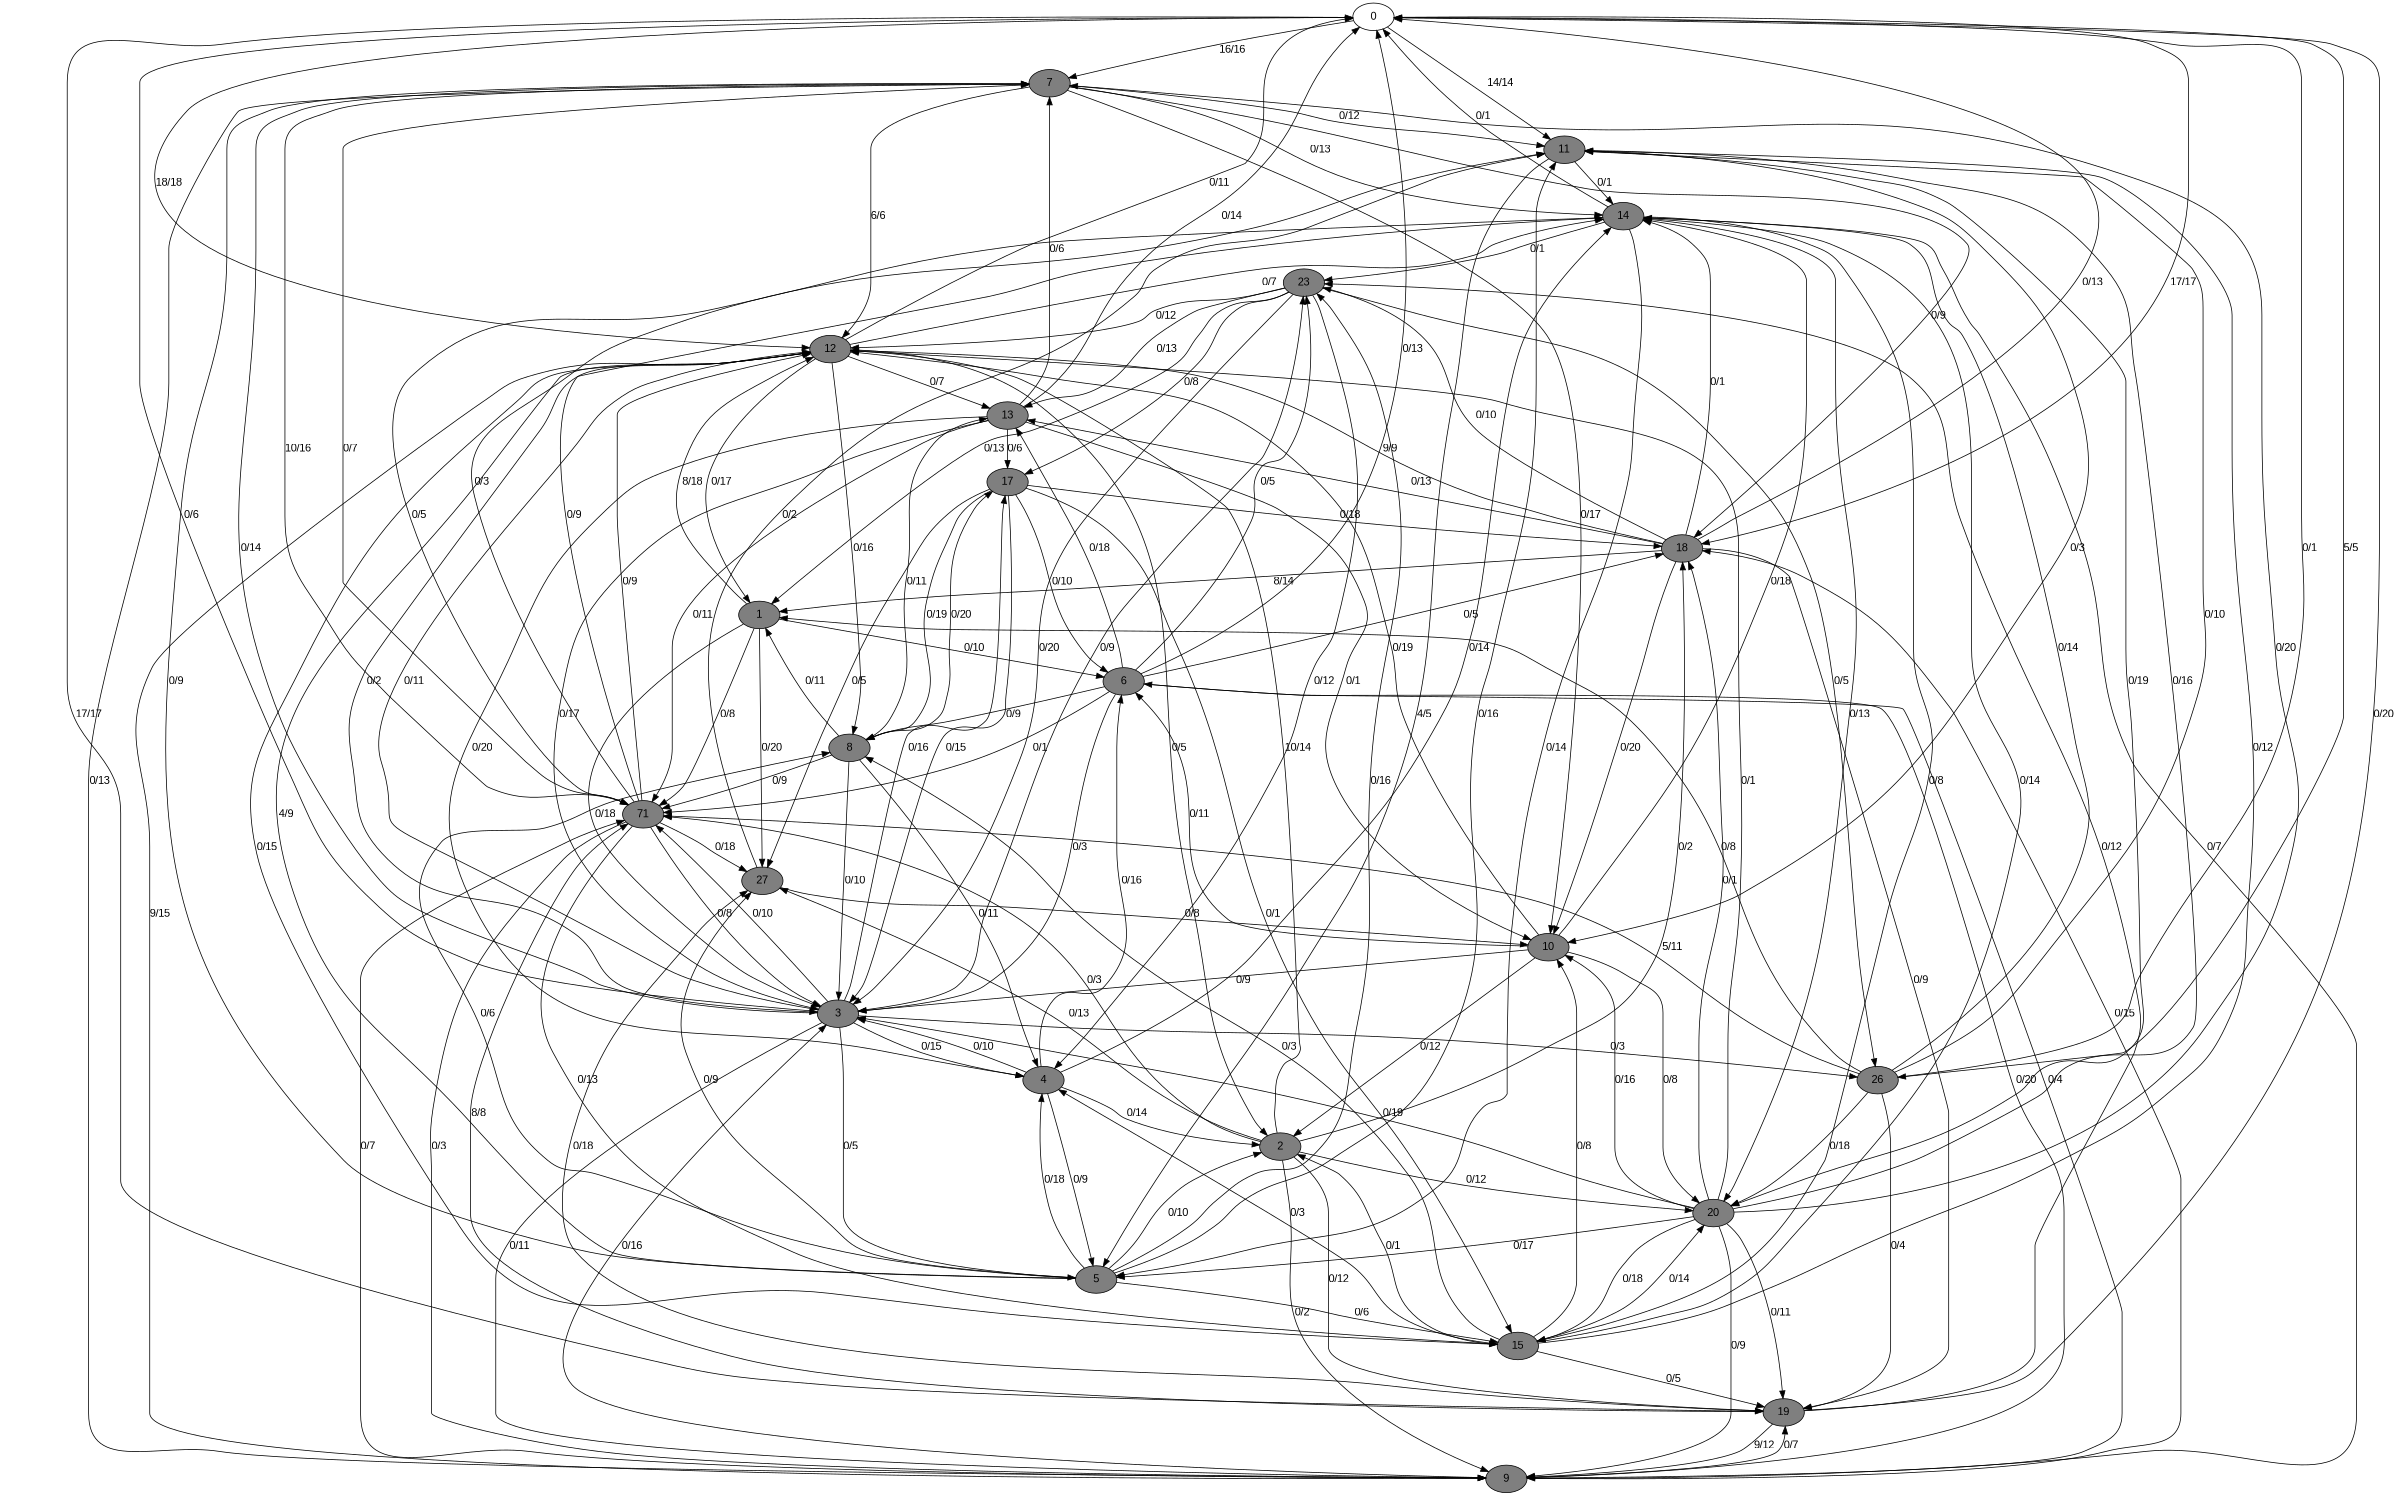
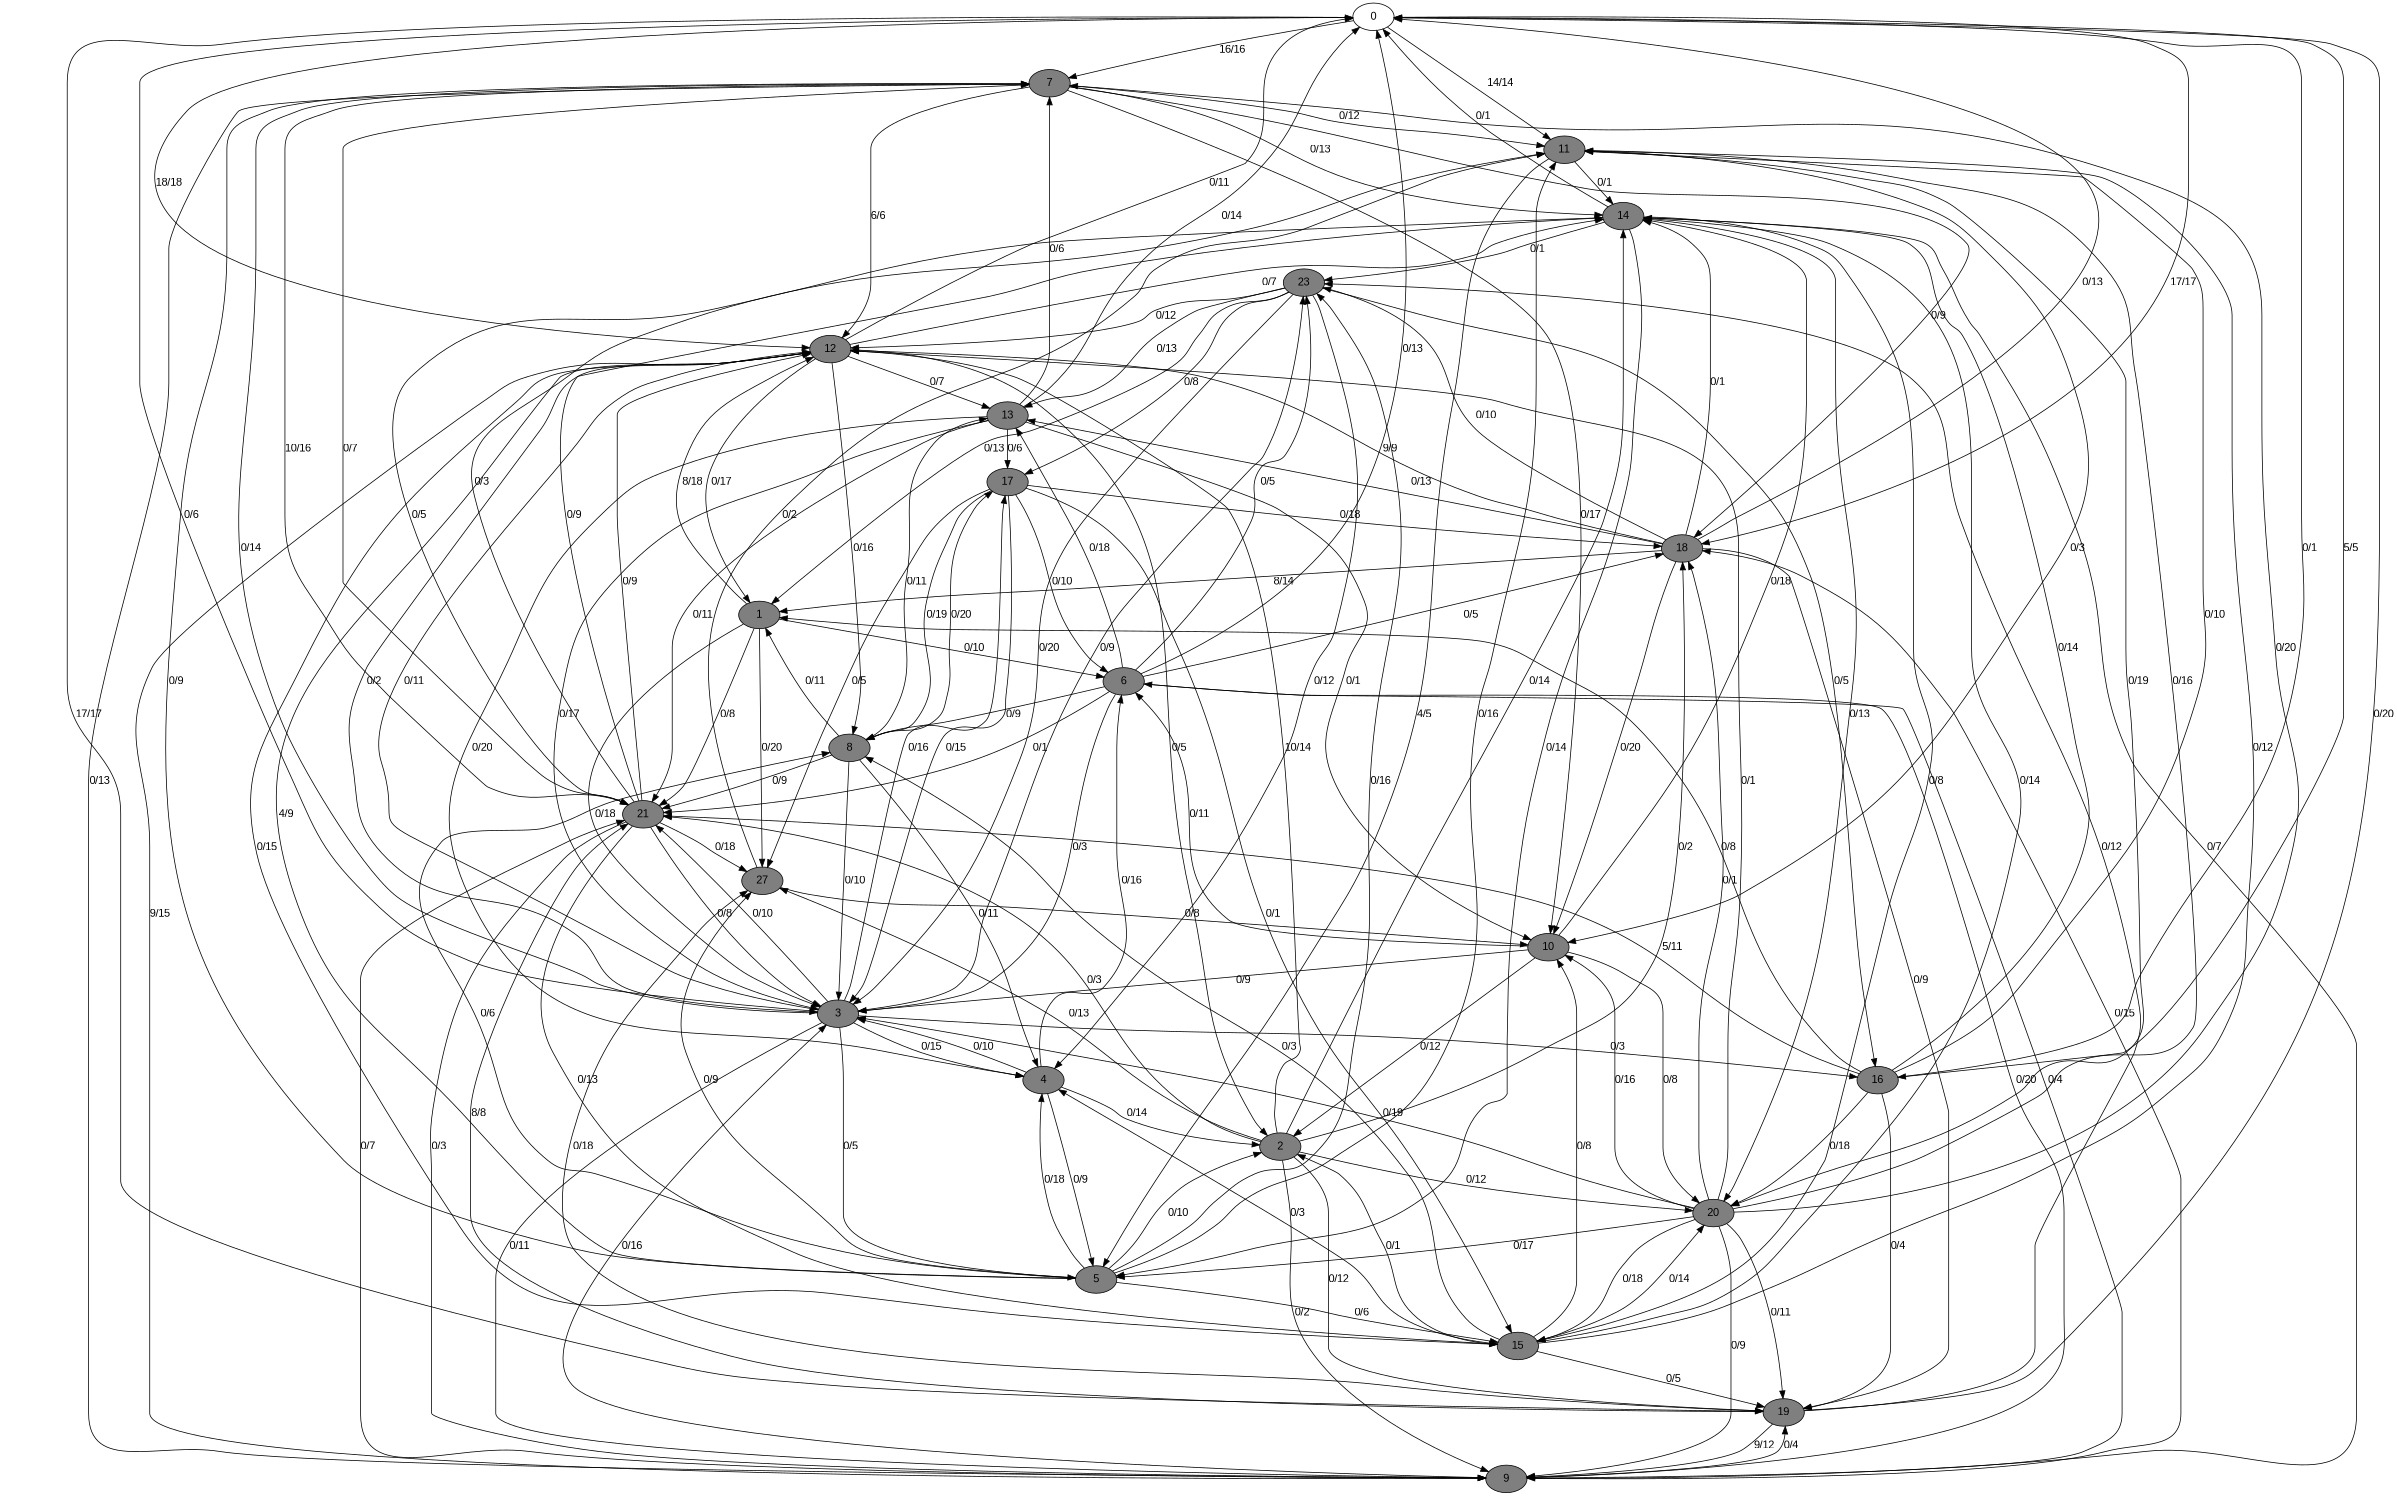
  digraph {
    fontname="Liberation Sans"
    node [fillcolor=grey50 fontname="Liberation Sans" style=filled]
    edge [fontname="Liberation Sans"]
    0 [fillcolor=grey100]
    7
    11
    12
-   16 [label=26]
+   16
    18
    19
-   21 [label=71]
+   21
    9
    14
    10
    20
    5
    2
    1
    3
    8
    15
    13
    23
    n21 [label=27]
    6
    4
    17
    0 -> 7 [label="16/16"]
    0 -> 11 [label="14/14"]
    0 -> 12 [label="18/18"]
    0 -> 16 [label="5/5"]
    0 -> 18 [label="17/17"]
    0 -> 19 [label="17/17"]
    7 -> 11 [label="0/12"]
    7 -> 12 [label="6/6"]
    7 -> 18 [label="0/9"]
    7 -> 21 [label="10/16"]
    7 -> 9 [label="0/13"]
    7 -> 14 [label="0/13"]
    7 -> 10 [label="0/17"]
    11 -> 14 [label="0/1"]
    11 -> 10 [label="0/3"]
    11 -> 20 [label="0/19"]
    11 -> 5 [label="4/5"]
    12 -> 0 [label="0/11"]
    12 -> 14 [label="0/7"]
    12 -> 2 [label="0/5"]
    12 -> 1 [label="0/17"]
    12 -> 3 [label="0/2"]
    12 -> 8 [label="0/16"]
    12 -> 15 [label="0/15"]
    12 -> 13 [label="0/7"]
    16 -> 0 [label="0/1"]
    16 -> 11 [label="0/10"]
    16 -> 19 [label="0/4"]
    16 -> 21 [label="5/11"]
    16 -> 14 [label="0/14"]
    16 -> 20 [label="0/18"]
    16 -> 1 [label="0/8"]
    18 -> 0 [label="0/13"]
    18 -> 12 [label="9/9"]
    18 -> 19 [label="0/9"]
    18 -> 14 [label="0/1"]
    18 -> 10 [label="0/20"]
    18 -> 1 [label="8/14"]
    18 -> 13 [label="0/13"]
    18 -> 23 [label="0/10"]
    19 -> 0 [label="0/20"]
    19 -> 21 [label="8/8"]
    19 -> 9 [label="9/12"]
    19 -> 23 [label="0/12"]
    19 -> n21 [label="0/18"]
    21 -> 7 [label="0/7"]
    21 -> 11 [label="0/3"]
    21 -> 12 [label="0/9"]
    21 -> 9 [label="0/3"]
    21 -> 14 [label="0/9"]
    21 -> 3 [label="0/8"]
    21 -> 15 [label="0/13"]
    21 -> n21 [label="0/18"]
    9 -> 12 [label="9/15"]
    9 -> 18 [label="0/15"]
-   9 -> 19 [label="0/7"]
+   9 -> 19 [label="0/4"]
    9 -> 21 [label="0/7"]
    9 -> 3 [label="0/16"]
    9 -> 6 [label="0/4"]
    14 -> 0 [label="0/1"]
    14 -> 21 [label="0/5"]
    14 -> 9 [label="0/7"]
    14 -> 20 [label="0/13"]
    14 -> 5 [label="0/14"]
    14 -> 15 [label="0/8"]
    14 -> 23 [label="0/1"]
-   10 -> 12 [label="0/19"]
    10 -> 14 [label="0/18"]
    10 -> 20 [label="0/8"]
    10 -> 2 [label="0/12"]
    10 -> 3 [label="0/9"]
    10 -> 6 [label="0/11"]
    20 -> 7 [label="0/20"]
    20 -> 11 [label="0/16"]
    20 -> 12 [label="0/1"]
    20 -> 18 [label="0/1"]
    20 -> 19 [label="0/11"]
    20 -> 9 [label="0/9"]
    20 -> 10 [label="0/16"]
    20 -> 5 [label="0/17"]
    20 -> 3 [label="0/19"]
    20 -> 15 [label="0/18"]
    5 -> 7 [label="0/9"]
    5 -> 11 [label="0/16"]
    5 -> 12 [label="4/9"]
    5 -> 2 [label="0/10"]
    5 -> 8 [label="0/6"]
    5 -> 15 [label="0/6"]
    5 -> 23 [label="0/16"]
    5 -> n21 [label="0/9"]
    5 -> 4 [label="0/18"]
    2 -> 12 [label="10/14"]
    2 -> 18 [label="0/2"]
    2 -> 19 [label="0/12"]
    2 -> 21 [label="0/3"]
    2 -> 9 [label="0/2"]
-   4 -> 14 [label="0/14"]
+   2 -> 14 [label="0/14"]
    2 -> 20 [label="0/12"]
    2 -> n21 [label="0/13"]
    1 -> 12 [label="8/18"]
    1 -> 21 [label="0/8"]
    1 -> 3 [label="0/18"]
    1 -> n21 [label="0/20"]
    1 -> 6 [label="0/10"]
    3 -> 0 [label="0/6"]
    3 -> 7 [label="0/14"]
    3 -> 12 [label="0/11"]
    3 -> 16 [label="0/3"]
    3 -> 21 [label="0/10"]
    3 -> 9 [label="0/11"]
    3 -> 5 [label="0/5"]
    3 -> 23 [label="0/9"]
    3 -> 4 [label="0/15"]
    3 -> 17 [label="0/16"]
    8 -> 21 [label="0/9"]
    8 -> 1 [label="0/11"]
    8 -> 3 [label="0/10"]
    8 -> 13 [label="0/11"]
    8 -> 4 [label="0/11"]
    8 -> 17 [label="0/20"]
    15 -> 11 [label="0/12"]
    15 -> 19 [label="0/5"]
    15 -> 14 [label="0/14"]
    15 -> 10 [label="0/8"]
    15 -> 20 [label="0/14"]
    15 -> 2 [label="0/1"]
    15 -> 8 [label="0/3"]
    15 -> 4 [label="0/3"]
    13 -> 0 [label="0/14"]
    13 -> 7 [label="0/6"]
    13 -> 21 [label="0/11"]
    13 -> 10 [label="0/1"]
    13 -> 3 [label="0/17"]
    13 -> 4 [label="0/20"]
    13 -> 17 [label="0/6"]
    23 -> 12 [label="0/12"]
    23 -> 16 [label="0/5"]
    23 -> 1 [label="0/13"]
    23 -> 3 [label="0/20"]
    23 -> 13 [label="0/13"]
    23 -> 4 [label="0/12"]
    23 -> 17 [label="0/8"]
    n21 -> 11 [label="0/2"]
    n21 -> 10 [label="0/8"]
    6 -> 0 [label="0/13"]
    6 -> 18 [label="0/5"]
    6 -> 21 [label="0/1"]
    6 -> 9 [label="0/20"]
    6 -> 3 [label="0/3"]
    6 -> 8 [label="0/9"]
    6 -> 13 [label="0/18"]
    6 -> 23 [label="0/5"]
    4 -> 5 [label="0/9"]
    4 -> 2 [label="0/14"]
    4 -> 3 [label="0/10"]
    4 -> 6 [label="0/16"]
    17 -> 18 [label="0/18"]
    17 -> 3 [label="0/15"]
    17 -> 8 [label="0/19"]
    17 -> 15 [label="0/1"]
    17 -> n21 [label="0/5"]
    17 -> 6 [label="0/10"]
  }
